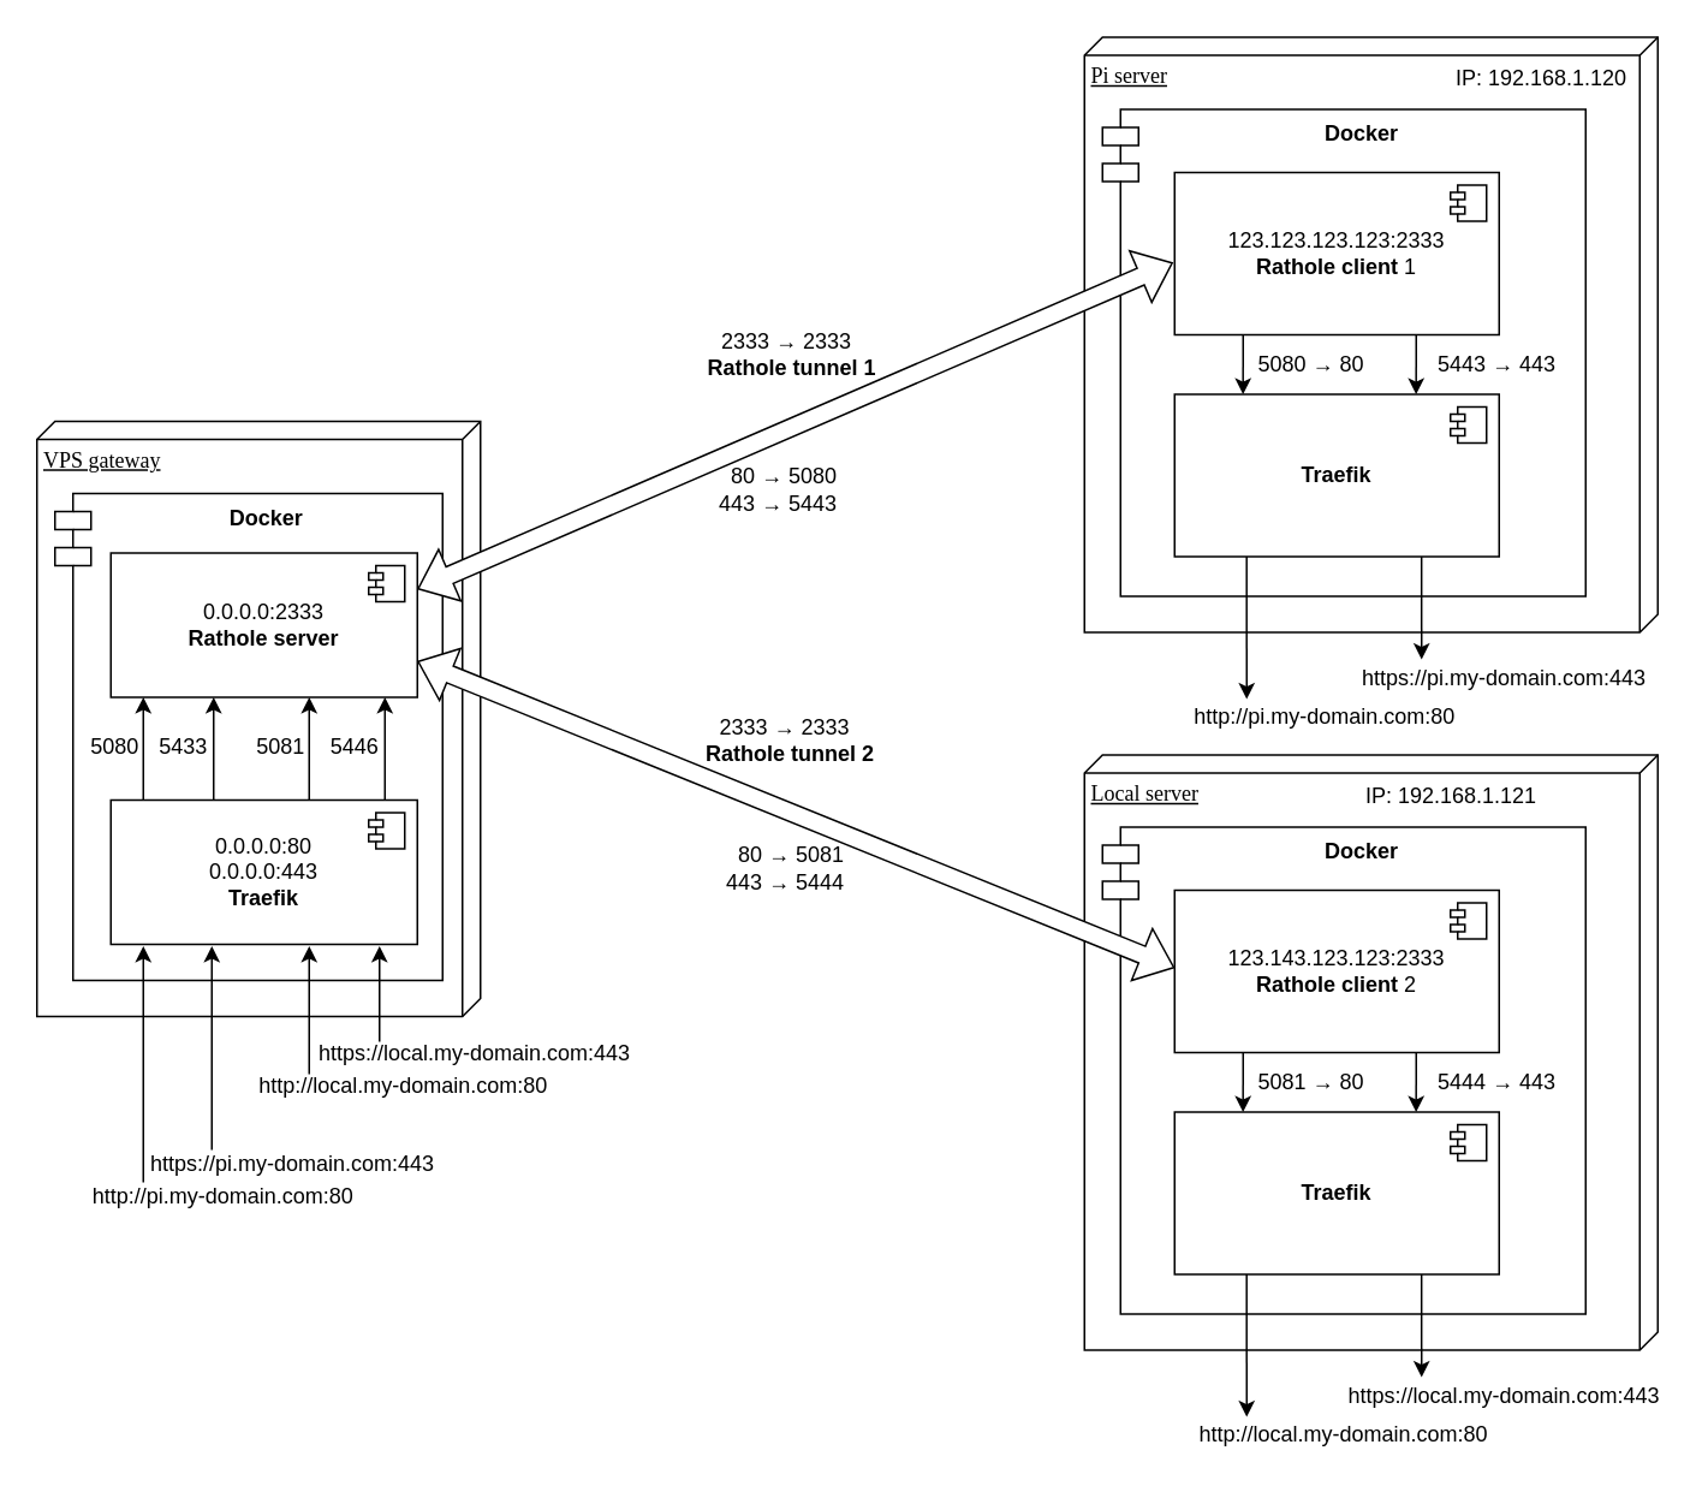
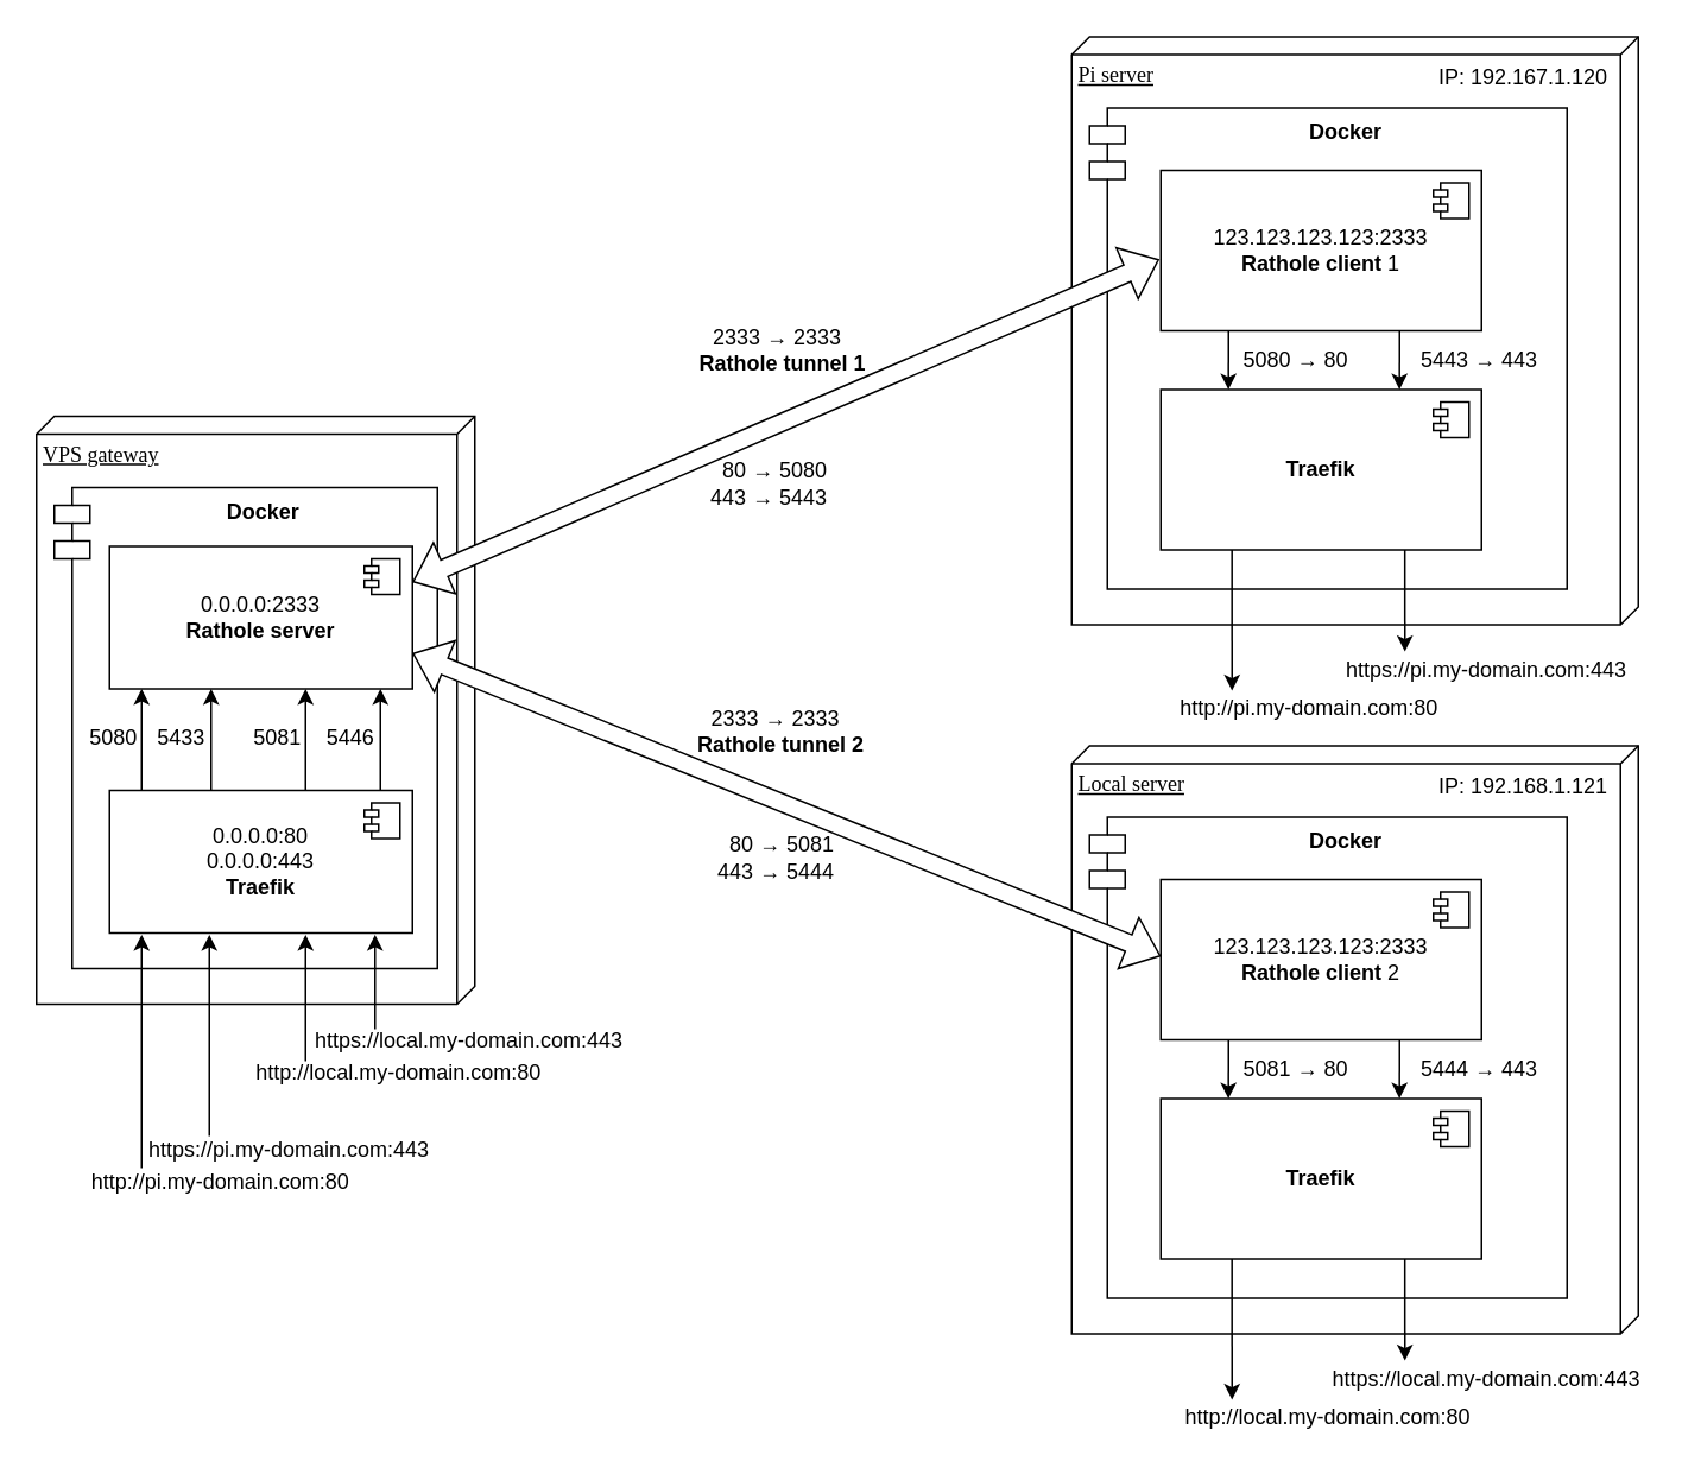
  <mxCell id="0" />
  <mxCell id="1" parent="0" />
  <mxCell id="2" value="VPS gateway" style="verticalAlign=top;align=left;spacingTop=8;spacingLeft=2;spacingRight=12;shape=cube;size=10;direction=south;fontStyle=4;html=1;rounded=0;shadow=0;comic=0;labelBackgroundColor=none;strokeWidth=1;fontFamily=Verdana;fontSize=12" vertex="1" parent="1"><mxGeometry x="20" y="233" width="246" height="330" as="geometry" /></mxCell>
  <mxCell id="3" value="Pi server" style="verticalAlign=top;align=left;spacingTop=8;spacingLeft=2;spacingRight=12;shape=cube;size=10;direction=south;fontStyle=4;html=1;rounded=0;shadow=0;comic=0;labelBackgroundColor=none;strokeWidth=1;fontFamily=Verdana;fontSize=12" vertex="1" parent="1"><mxGeometry x="601" y="20" width="318" height="330" as="geometry" /></mxCell>
  <mxCell id="4" value="&lt;div&gt;http://pi.my-domain.com:80&lt;/div&gt;" style="text;html=1;align=center;verticalAlign=middle;whiteSpace=wrap;rounded=0;" vertex="1" parent="1"><mxGeometry x="660" y="387" width="149" height="20" as="geometry" /></mxCell>
  <mxCell id="5" value="Rathole tunnel 1" style="text;html=1;align=center;verticalAlign=middle;whiteSpace=wrap;rounded=0;fontStyle=1" vertex="1" parent="1"><mxGeometry x="390" y="195" width="98" height="18" as="geometry" /></mxCell>
  <mxCell id="6" value="Docker" style="shape=module;align=left;spacingLeft=20;align=center;verticalAlign=top;whiteSpace=wrap;html=1;fontStyle=1" vertex="1" parent="1"><mxGeometry x="611" y="60" width="268" height="270" as="geometry" /></mxCell>
  <mxCell id="7" value="123.123.123.123:2333&lt;br&gt;&lt;b&gt;Rathole client&lt;/b&gt;&amp;nbsp;1" style="html=1;dropTarget=0;whiteSpace=wrap;" vertex="1" parent="1"><mxGeometry x="651" y="95" width="180" height="90" as="geometry" /></mxCell>
  <mxCell id="8" value="" style="shape=module;jettyWidth=8;jettyHeight=4;" vertex="1" parent="7"><mxGeometry x="1" width="20" height="20" relative="1" as="geometry"><mxPoint x="-27" y="7" as="offset" /></mxGeometry></mxCell>
  <mxCell id="9" value="&lt;b&gt;Traefik&lt;/b&gt;" style="html=1;dropTarget=0;whiteSpace=wrap;" vertex="1" parent="1"><mxGeometry x="651" y="218" width="180" height="90" as="geometry" /></mxCell>
  <mxCell id="10" value="" style="shape=module;jettyWidth=8;jettyHeight=4;" vertex="1" parent="9"><mxGeometry x="1" width="20" height="20" relative="1" as="geometry"><mxPoint x="-27" y="7" as="offset" /></mxGeometry></mxCell>
  <mxCell id="11" value="" style="endArrow=classic;html=1;rounded=0;exitX=0.133;exitY=1.033;exitDx=0;exitDy=0;exitPerimeter=0;" edge="1" parent="1"><mxGeometry width="50" height="50" relative="1" as="geometry"><mxPoint x="690.94" y="307.97" as="sourcePoint" /><mxPoint x="691" y="387" as="targetPoint" /></mxGeometry></mxCell>
  <mxCell id="12" value="5080 → 80" style="text;html=1;align=center;verticalAlign=middle;whiteSpace=wrap;rounded=0;" vertex="1" parent="1"><mxGeometry x="693" y="192" width="68" height="20" as="geometry" /></mxCell>
  <mxCell id="13" value="" style="endArrow=classic;html=1;rounded=0;horizontal=0;entryX=0.172;entryY=-0.011;entryDx=0;entryDy=0;entryPerimeter=0;" edge="1" parent="1"><mxGeometry width="50" height="50" relative="1" as="geometry"><mxPoint x="689" y="185" as="sourcePoint" /><mxPoint x="688.96" y="218" as="targetPoint" /></mxGeometry></mxCell>
  <mxCell id="14" value="Docker" style="shape=module;align=left;spacingLeft=20;align=center;verticalAlign=top;whiteSpace=wrap;html=1;fontStyle=1" vertex="1" parent="1"><mxGeometry x="30" y="273" width="215" height="270" as="geometry" /></mxCell>
  <mxCell id="15" value="" style="shape=flexArrow;endArrow=classic;startArrow=classic;html=1;rounded=0;exitX=1;exitY=0.25;exitDx=0;exitDy=0;entryX=0.006;entryY=0.6;entryDx=0;entryDy=0;entryPerimeter=0;fillColor=default;" edge="1" parent="1" source="26"><mxGeometry width="100" height="100" relative="1" as="geometry"><mxPoint x="309" y="144.72" as="sourcePoint" /><mxPoint x="650.08" y="145" as="targetPoint" /></mxGeometry></mxCell>
  <mxCell id="16" value="&lt;div align=&quot;right&quot;&gt;80 → 5080&lt;br&gt;&lt;/div&gt;&lt;div align=&quot;right&quot;&gt;443 → 5443&lt;/div&gt;" style="text;html=1;align=right;verticalAlign=middle;whiteSpace=wrap;rounded=0;" vertex="1" parent="1"><mxGeometry x="393" y="251" width="73" height="40" as="geometry" /></mxCell>
  <mxCell id="17" value="&lt;div&gt;https://pi.my-domain.com:443&lt;/div&gt;" style="text;html=1;align=center;verticalAlign=middle;whiteSpace=wrap;rounded=0;" vertex="1" parent="1"><mxGeometry x="746" y="366" width="176" height="20" as="geometry" /></mxCell>
  <mxCell id="18" value="" style="endArrow=classic;html=1;rounded=0;exitX=0.133;exitY=1.033;exitDx=0;exitDy=0;exitPerimeter=0;" edge="1" parent="1"><mxGeometry width="50" height="50" relative="1" as="geometry"><mxPoint x="787.94" y="307.97" as="sourcePoint" /><mxPoint x="788" y="365" as="targetPoint" /></mxGeometry></mxCell>
  <mxCell id="19" value="5443&amp;nbsp;→ 443" style="text;html=1;align=center;verticalAlign=middle;whiteSpace=wrap;rounded=0;" vertex="1" parent="1"><mxGeometry x="789" y="192" width="82" height="20" as="geometry" /></mxCell>
  <mxCell id="20" value="" style="endArrow=classic;html=1;rounded=0;horizontal=0;entryX=0.172;entryY=-0.011;entryDx=0;entryDy=0;entryPerimeter=0;" edge="1" parent="1"><mxGeometry width="50" height="50" relative="1" as="geometry"><mxPoint x="785" y="185" as="sourcePoint" /><mxPoint x="784.96" y="218" as="targetPoint" /></mxGeometry></mxCell>
  <mxCell id="21" value="&lt;div&gt;http://pi.my-domain.com:80&lt;/div&gt;" style="text;html=1;align=center;verticalAlign=middle;whiteSpace=wrap;rounded=0;" vertex="1" parent="1"><mxGeometry x="44" y="653.03" width="159" height="20" as="geometry" /></mxCell>
  <mxCell id="22" value="" style="endArrow=classic;html=1;rounded=0;" edge="1" parent="1"><mxGeometry width="50" height="50" relative="1" as="geometry"><mxPoint x="79" y="655" as="sourcePoint" /><mxPoint x="79" y="524" as="targetPoint" /></mxGeometry></mxCell>
  <mxCell id="23" value="&lt;div&gt;https://pi.my-domain.com:443&lt;/div&gt;" style="text;html=1;align=center;verticalAlign=middle;whiteSpace=wrap;rounded=0;" vertex="1" parent="1"><mxGeometry x="80" y="635.03" width="164" height="20" as="geometry" /></mxCell>
  <mxCell id="24" value="" style="endArrow=classic;html=1;rounded=0;" edge="1" parent="1"><mxGeometry width="50" height="50" relative="1" as="geometry"><mxPoint x="117" y="637" as="sourcePoint" /><mxPoint x="117" y="524" as="targetPoint" /></mxGeometry></mxCell>
  <mxCell id="25" value="&lt;div align=&quot;right&quot;&gt;2333 → 2333&lt;br&gt;&lt;/div&gt;" style="text;html=1;align=right;verticalAlign=middle;whiteSpace=wrap;rounded=0;" vertex="1" parent="1"><mxGeometry x="395" y="179" width="79" height="20" as="geometry" /></mxCell>
  <mxCell id="26" value="&lt;div align=&quot;center&quot;&gt;0.0.0.0:2333&lt;br&gt;&lt;/div&gt;&lt;div align=&quot;center&quot;&gt;&lt;b&gt;Rathole server&lt;/b&gt;&lt;/div&gt;" style="html=1;dropTarget=0;whiteSpace=wrap;align=center;" vertex="1" parent="1"><mxGeometry x="61" y="306" width="170" height="80" as="geometry" /></mxCell>
  <mxCell id="27" value="" style="shape=module;jettyWidth=8;jettyHeight=4;" vertex="1" parent="26"><mxGeometry x="1" width="20" height="20" relative="1" as="geometry"><mxPoint x="-27" y="7" as="offset" /></mxGeometry></mxCell>
  <mxCell id="28" value="&lt;div align=&quot;center&quot;&gt;0.0.0.0:80&lt;br&gt;&lt;/div&gt;&lt;div align=&quot;center&quot;&gt;0.0.0.0:443&lt;/div&gt;&lt;div align=&quot;center&quot;&gt;&lt;b&gt;Traefik&lt;/b&gt;&lt;/div&gt;" style="html=1;dropTarget=0;whiteSpace=wrap;align=center;" vertex="1" parent="1"><mxGeometry x="61" y="443" width="170" height="80" as="geometry" /></mxCell>
  <mxCell id="29" value="" style="shape=module;jettyWidth=8;jettyHeight=4;" vertex="1" parent="28"><mxGeometry x="1" width="20" height="20" relative="1" as="geometry"><mxPoint x="-27" y="7" as="offset" /></mxGeometry></mxCell>
  <mxCell id="30" value="" style="endArrow=classic;html=1;rounded=0;" edge="1" parent="1"><mxGeometry width="50" height="50" relative="1" as="geometry"><mxPoint x="79" y="443" as="sourcePoint" /><mxPoint x="79" y="386" as="targetPoint" /></mxGeometry></mxCell>
  <mxCell id="31" value="" style="endArrow=classic;html=1;rounded=0;" edge="1" parent="1"><mxGeometry width="50" height="50" relative="1" as="geometry"><mxPoint x="171" y="443" as="sourcePoint" /><mxPoint x="171" y="386" as="targetPoint" /></mxGeometry></mxCell>
  <mxCell id="32" value="" style="endArrow=classic;html=1;rounded=0;" edge="1" parent="1"><mxGeometry width="50" height="50" relative="1" as="geometry"><mxPoint x="213" y="443" as="sourcePoint" /><mxPoint x="213" y="386" as="targetPoint" /></mxGeometry></mxCell>
  <mxCell id="33" value="5080" style="text;html=1;align=center;verticalAlign=middle;whiteSpace=wrap;rounded=0;" vertex="1" parent="1"><mxGeometry x="49" y="409" width="29" height="10" as="geometry" /></mxCell>
  <mxCell id="34" value="" style="endArrow=classic;html=1;rounded=0;" edge="1" parent="1"><mxGeometry width="50" height="50" relative="1" as="geometry"><mxPoint x="118" y="443" as="sourcePoint" /><mxPoint x="118" y="386" as="targetPoint" /></mxGeometry></mxCell>
  <mxCell id="35" value="5433" style="text;html=1;align=center;verticalAlign=middle;whiteSpace=wrap;rounded=0;" vertex="1" parent="1"><mxGeometry x="87" y="409" width="29" height="10" as="geometry" /></mxCell>
  <mxCell id="36" value="5081" style="text;html=1;align=center;verticalAlign=middle;whiteSpace=wrap;rounded=0;" vertex="1" parent="1"><mxGeometry x="141" y="409" width="29" height="10" as="geometry" /></mxCell>
  <mxCell id="37" value="5446" style="text;html=1;align=center;verticalAlign=middle;whiteSpace=wrap;rounded=0;" vertex="1" parent="1"><mxGeometry x="182" y="409" width="29" height="10" as="geometry" /></mxCell>
  <mxCell id="38" value="&lt;div&gt;https://local.my-domain.com:443&lt;/div&gt;" style="text;html=1;align=center;verticalAlign=middle;whiteSpace=wrap;rounded=0;" vertex="1" parent="1"><mxGeometry x="173" y="574.03" width="180" height="20" as="geometry" /></mxCell>
  <mxCell id="39" value="" style="endArrow=classic;html=1;rounded=0;" edge="1" parent="1"><mxGeometry width="50" height="50" relative="1" as="geometry"><mxPoint x="210" y="577" as="sourcePoint" /><mxPoint x="210" y="524" as="targetPoint" /></mxGeometry></mxCell>
  <mxCell id="40" value="&lt;div&gt;http://local.my-domain.com:80&lt;/div&gt;" style="text;html=1;align=center;verticalAlign=middle;whiteSpace=wrap;rounded=0;" vertex="1" parent="1"><mxGeometry x="140" y="592.03" width="167" height="20" as="geometry" /></mxCell>
  <mxCell id="41" value="" style="endArrow=classic;html=1;rounded=0;" edge="1" parent="1"><mxGeometry width="50" height="50" relative="1" as="geometry"><mxPoint x="171" y="595" as="sourcePoint" /><mxPoint x="171" y="524" as="targetPoint" /></mxGeometry></mxCell>
  <mxCell id="42" value="Local server" style="verticalAlign=top;align=left;spacingTop=8;spacingLeft=2;spacingRight=12;shape=cube;size=10;direction=south;fontStyle=4;html=1;rounded=0;shadow=0;comic=0;labelBackgroundColor=none;strokeWidth=1;fontFamily=Verdana;fontSize=12" vertex="1" parent="1"><mxGeometry x="601" y="418" width="318" height="330" as="geometry" /></mxCell>
  <mxCell id="43" value="&lt;div&gt;http://local.my-domain.com:80&lt;/div&gt;" style="text;html=1;align=center;verticalAlign=middle;whiteSpace=wrap;rounded=0;" vertex="1" parent="1"><mxGeometry x="660" y="785" width="170" height="20" as="geometry" /></mxCell>
  <mxCell id="44" value="Docker" style="shape=module;align=left;spacingLeft=20;align=center;verticalAlign=top;whiteSpace=wrap;html=1;fontStyle=1" vertex="1" parent="1"><mxGeometry x="611" y="458" width="268" height="270" as="geometry" /></mxCell>
- <mxCell id="45" value="123.143.123.123:2333&lt;br&gt;&lt;b&gt;Rathole client&lt;/b&gt;&amp;nbsp;2" style="html=1;dropTarget=0;whiteSpace=wrap;" vertex="1" parent="1"><mxGeometry x="651" y="493" width="180" height="90" as="geometry" /></mxCell>
+ <mxCell id="45" value="123.123.123.123:2333&lt;br&gt;&lt;b&gt;Rathole client&lt;/b&gt;&amp;nbsp;2" style="html=1;dropTarget=0;whiteSpace=wrap;" vertex="1" parent="1"><mxGeometry x="651" y="493" width="180" height="90" as="geometry" /></mxCell>
  <mxCell id="46" value="" style="shape=module;jettyWidth=8;jettyHeight=4;" vertex="1" parent="45"><mxGeometry x="1" width="20" height="20" relative="1" as="geometry"><mxPoint x="-27" y="7" as="offset" /></mxGeometry></mxCell>
  <mxCell id="47" value="&lt;b&gt;Traefik&lt;/b&gt;" style="html=1;dropTarget=0;whiteSpace=wrap;" vertex="1" parent="1"><mxGeometry x="651" y="616" width="180" height="90" as="geometry" /></mxCell>
  <mxCell id="48" value="" style="shape=module;jettyWidth=8;jettyHeight=4;" vertex="1" parent="47"><mxGeometry x="1" width="20" height="20" relative="1" as="geometry"><mxPoint x="-27" y="7" as="offset" /></mxGeometry></mxCell>
  <mxCell id="49" value="" style="endArrow=classic;html=1;rounded=0;exitX=0.133;exitY=1.033;exitDx=0;exitDy=0;exitPerimeter=0;" edge="1" parent="1"><mxGeometry width="50" height="50" relative="1" as="geometry"><mxPoint x="690.94" y="705.97" as="sourcePoint" /><mxPoint x="691" y="785" as="targetPoint" /></mxGeometry></mxCell>
  <mxCell id="50" value="5081 → 80" style="text;html=1;align=center;verticalAlign=middle;whiteSpace=wrap;rounded=0;" vertex="1" parent="1"><mxGeometry x="693" y="590" width="68" height="20" as="geometry" /></mxCell>
  <mxCell id="51" value="" style="endArrow=classic;html=1;rounded=0;horizontal=0;entryX=0.172;entryY=-0.011;entryDx=0;entryDy=0;entryPerimeter=0;" edge="1" parent="1"><mxGeometry width="50" height="50" relative="1" as="geometry"><mxPoint x="689" y="583" as="sourcePoint" /><mxPoint x="688.96" y="616" as="targetPoint" /></mxGeometry></mxCell>
  <mxCell id="52" value="&lt;div&gt;https://local.my-domain.com:443&lt;/div&gt;" style="text;html=1;align=center;verticalAlign=middle;whiteSpace=wrap;rounded=0;" vertex="1" parent="1"><mxGeometry x="746" y="764" width="176" height="20" as="geometry" /></mxCell>
  <mxCell id="53" value="" style="endArrow=classic;html=1;rounded=0;exitX=0.133;exitY=1.033;exitDx=0;exitDy=0;exitPerimeter=0;" edge="1" parent="1"><mxGeometry width="50" height="50" relative="1" as="geometry"><mxPoint x="787.94" y="705.97" as="sourcePoint" /><mxPoint x="788" y="763" as="targetPoint" /></mxGeometry></mxCell>
  <mxCell id="54" value="5444 → 443" style="text;html=1;align=center;verticalAlign=middle;whiteSpace=wrap;rounded=0;" vertex="1" parent="1"><mxGeometry x="789" y="590" width="82" height="20" as="geometry" /></mxCell>
  <mxCell id="55" value="" style="endArrow=classic;html=1;rounded=0;horizontal=0;entryX=0.172;entryY=-0.011;entryDx=0;entryDy=0;entryPerimeter=0;" edge="1" parent="1"><mxGeometry width="50" height="50" relative="1" as="geometry"><mxPoint x="785" y="583" as="sourcePoint" /><mxPoint x="784.96" y="616" as="targetPoint" /></mxGeometry></mxCell>
  <mxCell id="56" value="" style="shape=flexArrow;endArrow=classic;startArrow=classic;html=1;rounded=0;exitX=1;exitY=0.75;exitDx=0;exitDy=0;entryX=0.006;entryY=0.6;entryDx=0;entryDy=0;entryPerimeter=0;fillColor=default;" edge="1" parent="1" source="26"><mxGeometry width="100" height="100" relative="1" as="geometry"><mxPoint x="309.92" y="535.72" as="sourcePoint" /><mxPoint x="651" y="536" as="targetPoint" /></mxGeometry></mxCell>
- <mxCell id="57" value="IP: 192.168.1.120" style="text;html=1;align=right;verticalAlign=middle;whiteSpace=wrap;rounded=0;" vertex="1" parent="1"><mxGeometry x="800" y="33" width="104" height="20" as="geometry" /></mxCell>
- <mxCell id="58" value="IP: 192.168.1.121" style="text;html=1;align=right;verticalAlign=middle;whiteSpace=wrap;rounded=0;" vertex="1" parent="1"><mxGeometry x="750" y="431" width="104" height="20" as="geometry" /></mxCell>
+ <mxCell id="57" value="IP: 192.167.1.120" style="text;html=1;align=right;verticalAlign=middle;whiteSpace=wrap;rounded=0;" vertex="1" parent="1"><mxGeometry x="800" y="33" width="104" height="20" as="geometry" /></mxCell>
+ <mxCell id="58" value="IP: 192.168.1.121" style="text;html=1;align=right;verticalAlign=middle;whiteSpace=wrap;rounded=0;" vertex="1" parent="1"><mxGeometry x="800" y="431" width="104" height="20" as="geometry" /></mxCell>
  <mxCell id="59" value="Rathole tunnel 2" style="text;html=1;align=center;verticalAlign=middle;whiteSpace=wrap;rounded=0;fontStyle=1" vertex="1" parent="1"><mxGeometry x="389" y="409" width="98" height="18" as="geometry" /></mxCell>
  <mxCell id="60" value="&lt;div align=&quot;right&quot;&gt;80 → 5081&lt;/div&gt;&lt;div align=&quot;right&quot;&gt;443 → 5444&lt;/div&gt;" style="text;html=1;align=right;verticalAlign=middle;whiteSpace=wrap;rounded=0;" vertex="1" parent="1"><mxGeometry x="397" y="461" width="73" height="40" as="geometry" /></mxCell>
  <mxCell id="61" value="&lt;div align=&quot;right&quot;&gt;2333 → 2333&lt;br&gt;&lt;/div&gt;" style="text;html=1;align=right;verticalAlign=middle;whiteSpace=wrap;rounded=0;" vertex="1" parent="1"><mxGeometry x="394" y="393" width="79" height="20" as="geometry" /></mxCell>
